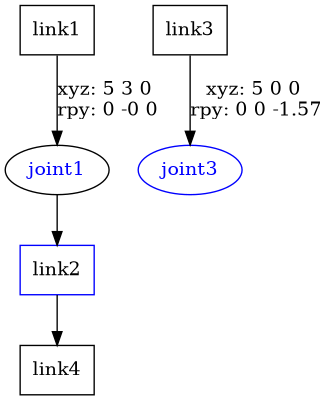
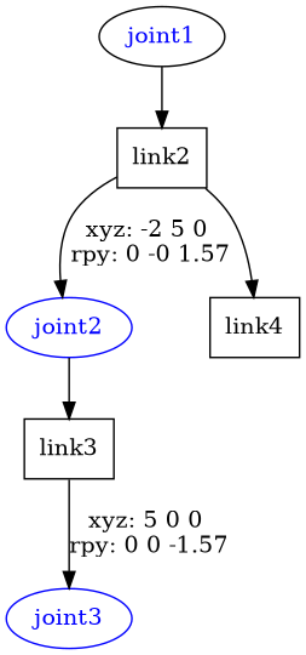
  digraph {
    node [shape=box]
-   n1 [label=link1]
    joint1 [color=black fontcolor=blue shape=ellipse]
-   n3 [label=link2 color=blue]
+   n3 [label=link2]
+   joint2 [color=blue fontcolor=blue shape=ellipse]
    n5 [label=link4]
    n6 [label=link3]
    joint3 [color=blue fontcolor=blue shape=ellipse]
-   n1 -> joint1 [label="xyz: 5 3 0 \nrpy: 0 -0 0"]
    joint1 -> n3
+   n3 -> joint2 [label="xyz: -2 5 0 \nrpy: 0 -0 1.57"]
    n3 -> n5
+   joint2 -> n6
    n6 -> joint3 [label="xyz: 5 0 0 \nrpy: 0 0 -1.57"]
  }
